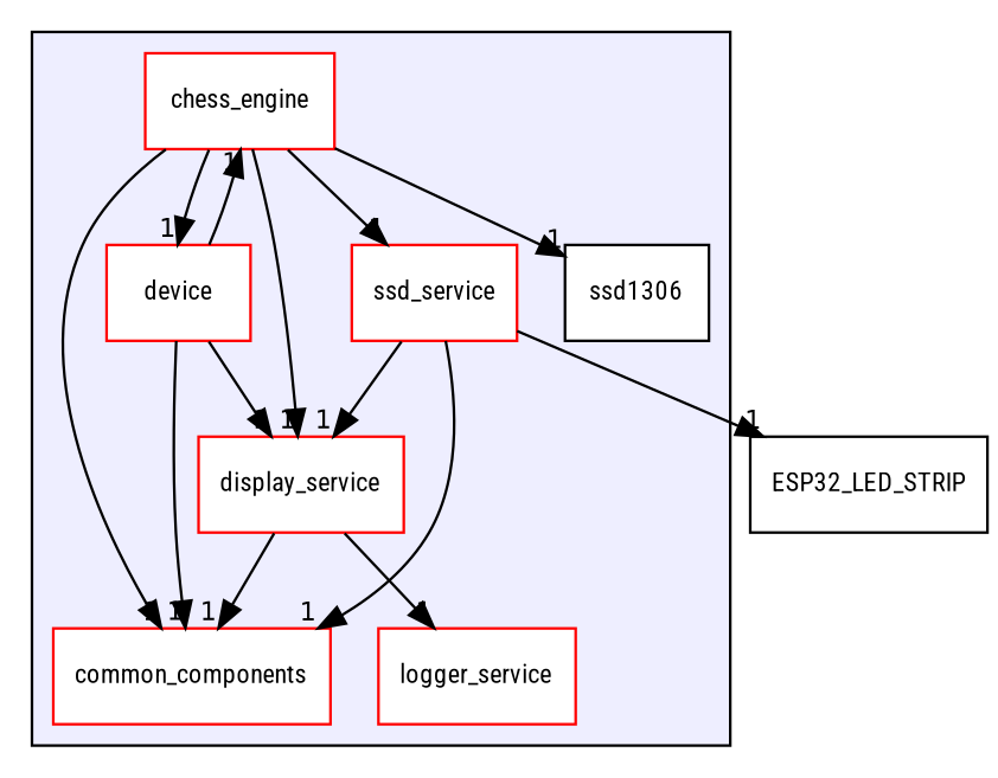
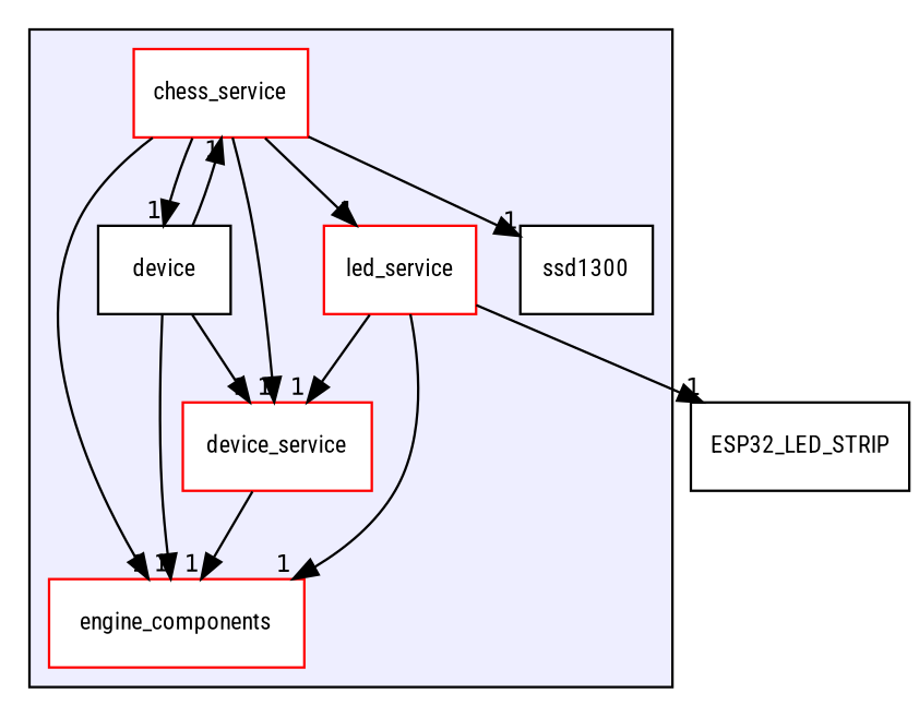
  digraph {
    compound=true
    fontname="Roboto Condensed"
    node [color=red fillcolor=white fontname="Roboto Condensed" fontsize=10 shape=box style=filled]
    edge [fontname="Roboto Condensed" headlabel=1 labeldistance=1.5 labelfontname=Helvetica labelfontsize=10]
-   n1 [label=chess_engine]
-   n2 [label=common_components]
-   n3 [label=device]
-   n4 [label=display_service]
-   n5 [label=ssd_service]
-   n6 [label=logger_service]
-   n7 [color=black label=ssd1306]
+   n1 [label=chess_service]
+   n2 [label=engine_components]
+   n3 [color=black label=device]
+   n4 [label=device_service]
+   n5 [label=led_service]
+   n7 [color=black label=ssd1300]
    n8 [color=black label=ESP32_LED_STRIP]
    subgraph cluster_1 {
      bgcolor="#eeeeff"
      pencolor=black
      n1
      n2
      n3
      n4
      n5
-     n6
      n7
    }
    n1 -> n2
    n1 -> n3
    n1 -> n4
    n1 -> n5
    n1 -> n7
    n3 -> n1
    n3 -> n2
    n3 -> n4
    n4 -> n2
-   n4 -> n6
    n5 -> n2
    n5 -> n4
    n5 -> n8
  }
